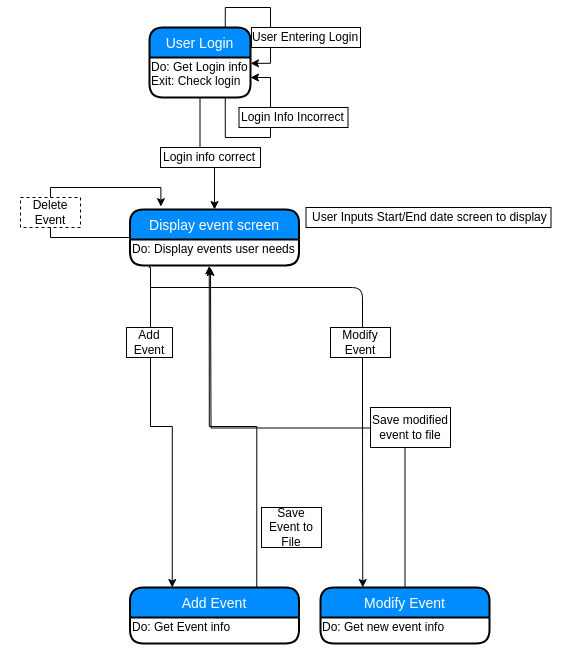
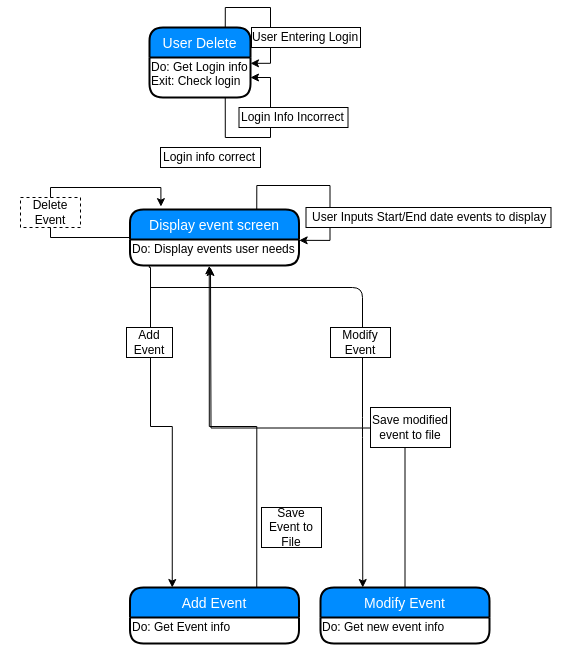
  <mxCell id="0" />
  <mxCell id="1" parent="0" />
- <mxCell id="2" value="User Login" style="swimlane;childLayout=stackLayout;horizontal=1;startSize=30;horizontalStack=0;fillColor=#008cff;fontColor=#FFFFFF;rounded=1;fontSize=14;fontStyle=0;strokeWidth=2;resizeParent=0;resizeLast=1;shadow=0;dashed=0;align=center;" vertex="1" parent="1"><mxGeometry x="149" y="20" width="101" height="70" as="geometry" /></mxCell>
+ <mxCell id="2" value="User Delete" style="swimlane;childLayout=stackLayout;horizontal=1;startSize=30;horizontalStack=0;fillColor=#008cff;fontColor=#FFFFFF;rounded=1;fontSize=14;fontStyle=0;strokeWidth=2;resizeParent=0;resizeLast=1;shadow=0;dashed=0;align=center;" vertex="1" parent="1"><mxGeometry x="149" y="20" width="101" height="70" as="geometry" /></mxCell>
  <mxCell id="3" value="Do: Get Login info&lt;br&gt;Exit: Check login" style="text;html=1;resizable=0;points=[];autosize=1;align=left;verticalAlign=top;spacingTop=-4;" vertex="1" parent="2"><mxGeometry y="30" width="101" height="40" as="geometry" /></mxCell>
  <mxCell id="4" style="edgeStyle=orthogonalEdgeStyle;rounded=0;orthogonalLoop=1;jettySize=auto;html=1;exitX=0.75;exitY=0;exitDx=0;exitDy=0;entryX=1;entryY=0.146;entryDx=0;entryDy=0;entryPerimeter=0;" edge="1" parent="2" source="2" target="3"><mxGeometry relative="1" as="geometry"><mxPoint x="161" y="30" as="targetPoint" /></mxGeometry></mxCell>
  <mxCell id="5" style="edgeStyle=orthogonalEdgeStyle;rounded=0;orthogonalLoop=1;jettySize=auto;html=1;exitX=0.75;exitY=1;exitDx=0;exitDy=0;" edge="1" parent="2" source="2" target="3"><mxGeometry relative="1" as="geometry"><mxPoint x="111" y="50" as="targetPoint" /><Array as="points"><mxPoint x="76" y="110" /><mxPoint x="121" y="110" /><mxPoint x="121" y="50" /></Array></mxGeometry></mxCell>
  <mxCell id="6" style="edgeStyle=orthogonalEdgeStyle;rounded=0;orthogonalLoop=1;jettySize=auto;html=1;exitX=0.114;exitY=0.981;exitDx=0;exitDy=0;entryX=0.25;entryY=0;entryDx=0;entryDy=0;exitPerimeter=0;" edge="1" parent="1" source="22" target="17"><mxGeometry relative="1" as="geometry"><Array as="points"><mxPoint x="149" y="260" /><mxPoint x="150" y="419" /><mxPoint x="171" y="419" /></Array></mxGeometry></mxCell>
  <mxCell id="7" style="edgeStyle=orthogonalEdgeStyle;rounded=0;orthogonalLoop=1;jettySize=auto;html=1;exitX=0;exitY=0.5;exitDx=0;exitDy=0;entryX=0.183;entryY=-0.051;entryDx=0;entryDy=0;entryPerimeter=0;" edge="1" parent="1" source="8" target="8"><mxGeometry relative="1" as="geometry"><mxPoint x="160" y="190" as="targetPoint" /><Array as="points"><mxPoint x="50" y="230" /><mxPoint x="50" y="180" /><mxPoint x="161" y="180" /></Array></mxGeometry></mxCell>
  <mxCell id="8" value="Display event screen" style="swimlane;childLayout=stackLayout;horizontal=1;startSize=30;horizontalStack=0;fillColor=#008cff;fontColor=#FFFFFF;rounded=1;fontSize=14;fontStyle=0;strokeWidth=2;resizeParent=0;resizeLast=1;shadow=0;dashed=0;align=center;" vertex="1" parent="1"><mxGeometry x="129.5" y="202" width="169" height="56" as="geometry" /></mxCell>
- <mxCell id="9" style="edgeStyle=orthogonalEdgeStyle;rounded=0;orthogonalLoop=1;jettySize=auto;html=1;entryX=0.5;entryY=0;entryDx=0;entryDy=0;" edge="1" parent="1" source="3" target="8"><mxGeometry relative="1" as="geometry" /></mxCell>
  <mxCell id="10" value="" style="rounded=0;whiteSpace=wrap;html=1;" vertex="1" parent="1"><mxGeometry x="160" y="140" width="100" height="20" as="geometry" /></mxCell>
  <mxCell id="11" value="Login info correct" style="text;html=1;resizable=0;points=[];autosize=1;align=left;verticalAlign=top;spacingTop=-4;" vertex="1" parent="1"><mxGeometry x="161" y="140" width="110" height="20" as="geometry" /></mxCell>
  <mxCell id="12" value="" style="rounded=0;whiteSpace=wrap;html=1;" vertex="1" parent="1"><mxGeometry x="238.5" y="100" width="109" height="20" as="geometry" /></mxCell>
  <mxCell id="13" value="Login Info Incorrect&lt;br&gt;" style="text;html=1;resizable=0;points=[];autosize=1;align=left;verticalAlign=top;spacingTop=-4;" vertex="1" parent="1"><mxGeometry x="238.5" y="100" width="120" height="20" as="geometry" /></mxCell>
  <mxCell id="14" value="" style="rounded=0;whiteSpace=wrap;html=1;" vertex="1" parent="1"><mxGeometry x="251" y="20" width="109" height="20" as="geometry" /></mxCell>
  <mxCell id="15" value="User Entering Login" style="text;html=1;resizable=0;points=[];autosize=1;align=left;verticalAlign=top;spacingTop=-4;" vertex="1" parent="1"><mxGeometry x="250" y="20" width="120" height="20" as="geometry" /></mxCell>
  <mxCell id="16" style="edgeStyle=orthogonalEdgeStyle;rounded=0;orthogonalLoop=1;jettySize=auto;html=1;exitX=0.75;exitY=0;exitDx=0;exitDy=0;entryX=0.469;entryY=1.013;entryDx=0;entryDy=0;entryPerimeter=0;" edge="1" parent="1" source="17" target="22"><mxGeometry relative="1" as="geometry" /></mxCell>
  <mxCell id="17" value="Add Event" style="swimlane;childLayout=stackLayout;horizontal=1;startSize=30;horizontalStack=0;fillColor=#008cff;fontColor=#FFFFFF;rounded=1;fontSize=14;fontStyle=0;strokeWidth=2;resizeParent=0;resizeLast=1;shadow=0;dashed=0;align=center;" vertex="1" parent="1"><mxGeometry x="129.5" y="580" width="169" height="56" as="geometry" /></mxCell>
  <mxCell id="18" value="Do: Get Event info" style="text;html=1;resizable=0;points=[];autosize=1;align=left;verticalAlign=top;spacingTop=-4;" vertex="1" parent="17"><mxGeometry y="30" width="169" height="26" as="geometry" /></mxCell>
  <mxCell id="19" style="edgeStyle=orthogonalEdgeStyle;rounded=0;orthogonalLoop=1;jettySize=auto;html=1;exitX=0.5;exitY=0;exitDx=0;exitDy=0;" edge="1" parent="1" source="20"><mxGeometry relative="1" as="geometry"><mxPoint x="210" y="260" as="targetPoint" /></mxGeometry></mxCell>
  <mxCell id="20" value="Modify Event" style="swimlane;childLayout=stackLayout;horizontal=1;startSize=30;horizontalStack=0;fillColor=#008cff;fontColor=#FFFFFF;rounded=1;fontSize=14;fontStyle=0;strokeWidth=2;resizeParent=0;resizeLast=1;shadow=0;dashed=0;align=center;" vertex="1" parent="1"><mxGeometry x="320" y="580" width="169" height="56" as="geometry" /></mxCell>
  <mxCell id="21" value="Do: Get new event info" style="text;html=1;resizable=0;points=[];autosize=1;align=left;verticalAlign=top;spacingTop=-4;" vertex="1" parent="20"><mxGeometry y="30" width="169" height="26" as="geometry" /></mxCell>
  <mxCell id="22" value="Do: Display events user needs&lt;br&gt;" style="text;html=1;resizable=0;points=[];autosize=1;align=left;verticalAlign=top;spacingTop=-4;" vertex="1" parent="1"><mxGeometry x="129.5" y="232" width="169" height="26" as="geometry" /></mxCell>
+ <mxCell id="23" style="edgeStyle=orthogonalEdgeStyle;rounded=0;orthogonalLoop=1;jettySize=auto;html=1;exitX=0.75;exitY=0;exitDx=0;exitDy=0;entryX=1.001;entryY=0.033;entryDx=0;entryDy=0;entryPerimeter=0;" edge="1" parent="1" source="8" target="22"><mxGeometry relative="1" as="geometry"><Array as="points"><mxPoint x="264.5" y="178" /><mxPoint x="329.5" y="178" /><mxPoint x="329.5" y="235" /></Array></mxGeometry></mxCell>
  <mxCell id="24" value="" style="rounded=0;whiteSpace=wrap;html=1;" vertex="1" parent="1"><mxGeometry x="305.5" y="200" width="245" height="20" as="geometry" /></mxCell>
- <mxCell id="25" value="User Inputs Start/End date screen to display" style="text;html=1;resizable=0;points=[];autosize=1;align=left;verticalAlign=top;spacingTop=-4;" vertex="1" parent="1"><mxGeometry x="310" y="200" width="250" height="20" as="geometry" /></mxCell>
+ <mxCell id="25" value="User Inputs Start/End date events to display" style="text;html=1;resizable=0;points=[];autosize=1;align=left;verticalAlign=top;spacingTop=-4;" vertex="1" parent="1"><mxGeometry x="310" y="200" width="250" height="20" as="geometry" /></mxCell>
  <mxCell id="26" value="Save Event to File" style="rounded=0;whiteSpace=wrap;html=1;" vertex="1" parent="1"><mxGeometry x="261" y="500" width="60" height="40" as="geometry" /></mxCell>
  <mxCell id="27" value="Add Event" style="rounded=0;whiteSpace=wrap;html=1;" vertex="1" parent="1"><mxGeometry x="126" y="320" width="46" height="30" as="geometry" /></mxCell>
  <mxCell id="28" value="Save modified event to file" style="rounded=0;whiteSpace=wrap;html=1;" vertex="1" parent="1"><mxGeometry x="370" y="400" width="80" height="40" as="geometry" /></mxCell>
  <mxCell id="29" value="" style="endArrow=classic;html=1;entryX=0.25;entryY=0;entryDx=0;entryDy=0;" edge="1" parent="1" target="20"><mxGeometry width="50" height="50" relative="1" as="geometry"><mxPoint x="150" y="280" as="sourcePoint" /><mxPoint x="222" y="370" as="targetPoint" /><Array as="points"><mxPoint x="362" y="280" /><mxPoint x="362" y="420" /></Array></mxGeometry></mxCell>
  <mxCell id="30" value="Modify Event" style="rounded=0;whiteSpace=wrap;html=1;" vertex="1" parent="1"><mxGeometry x="330" y="320" width="60" height="30" as="geometry" /></mxCell>
  <mxCell id="31" value="Delete Event" style="rounded=0;whiteSpace=wrap;html=1;dashed=1;" vertex="1" parent="1"><mxGeometry x="20" y="190" width="60" height="30" as="geometry" /></mxCell>
